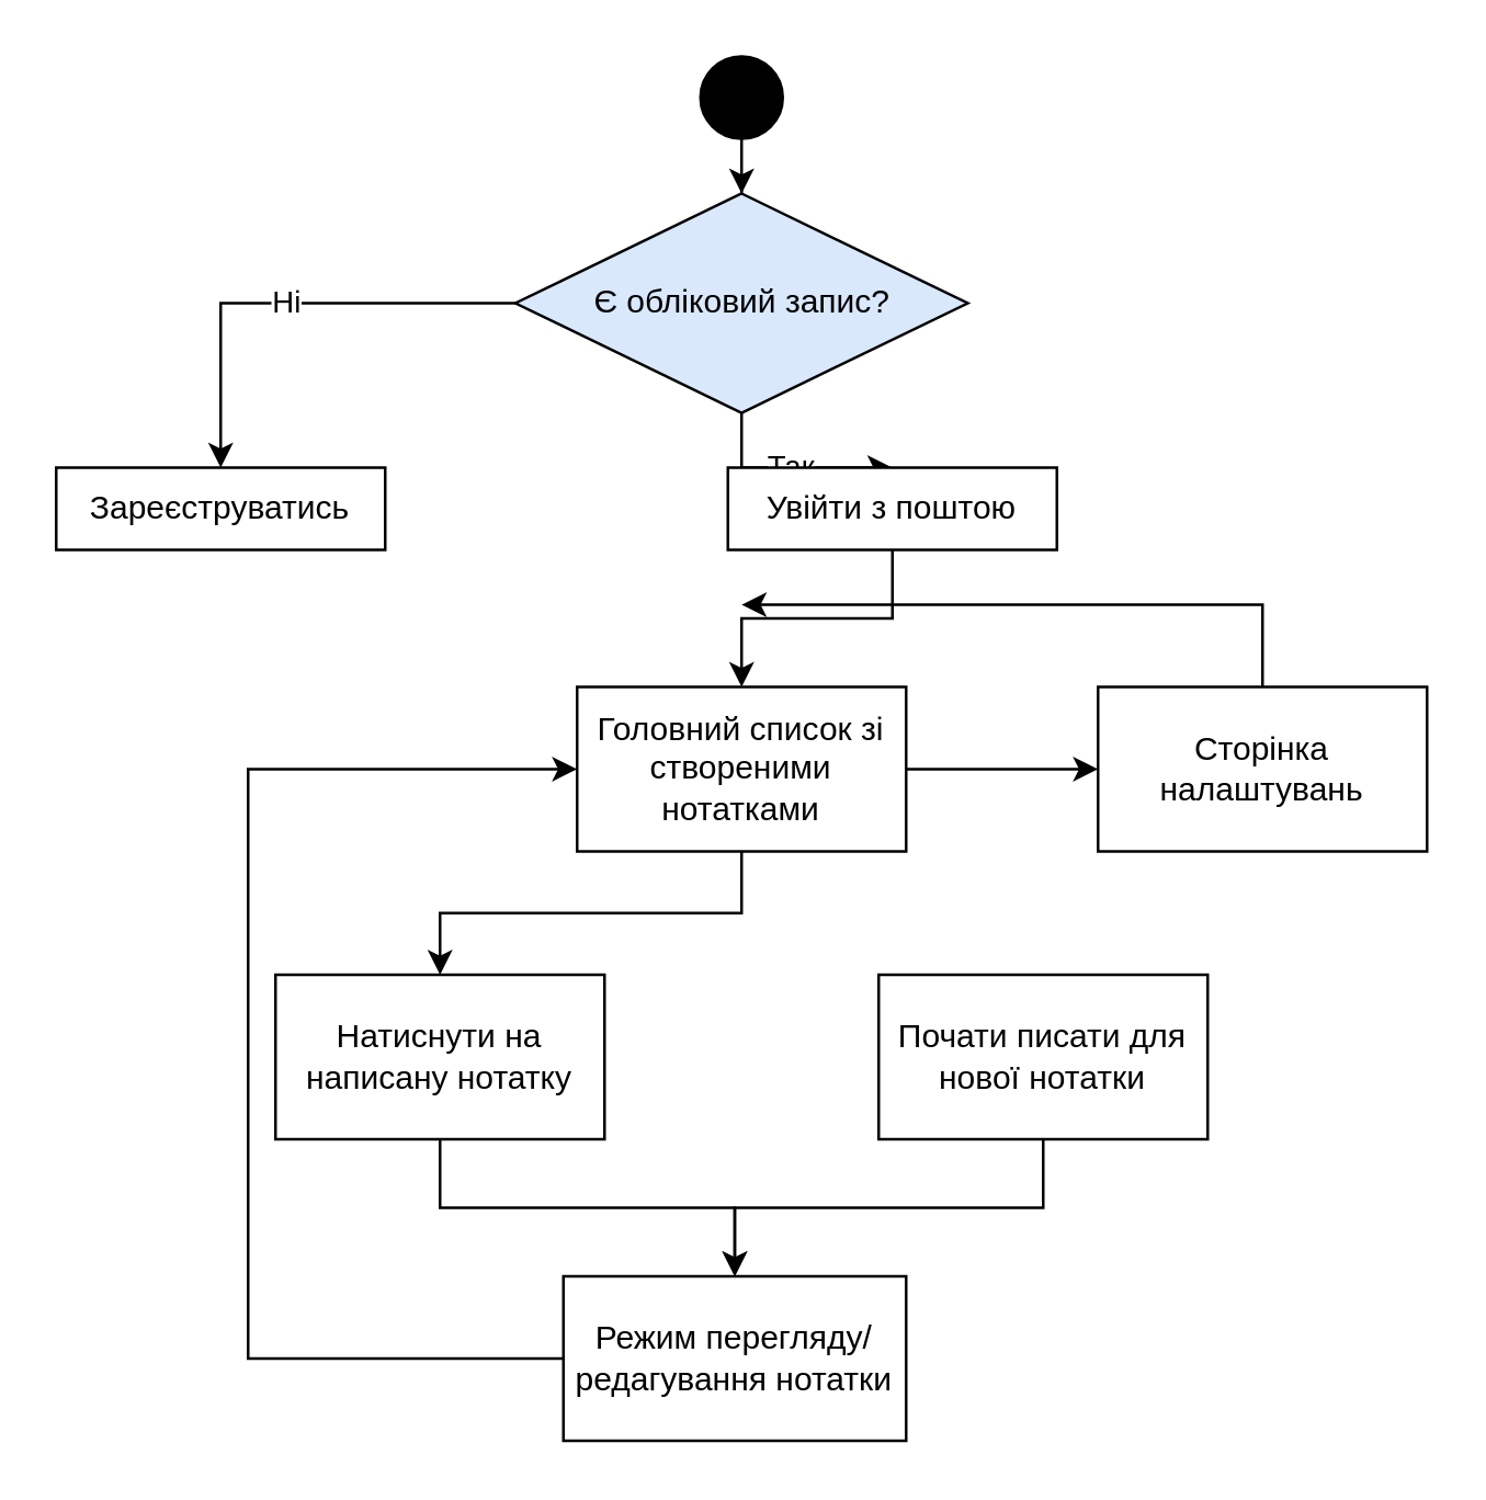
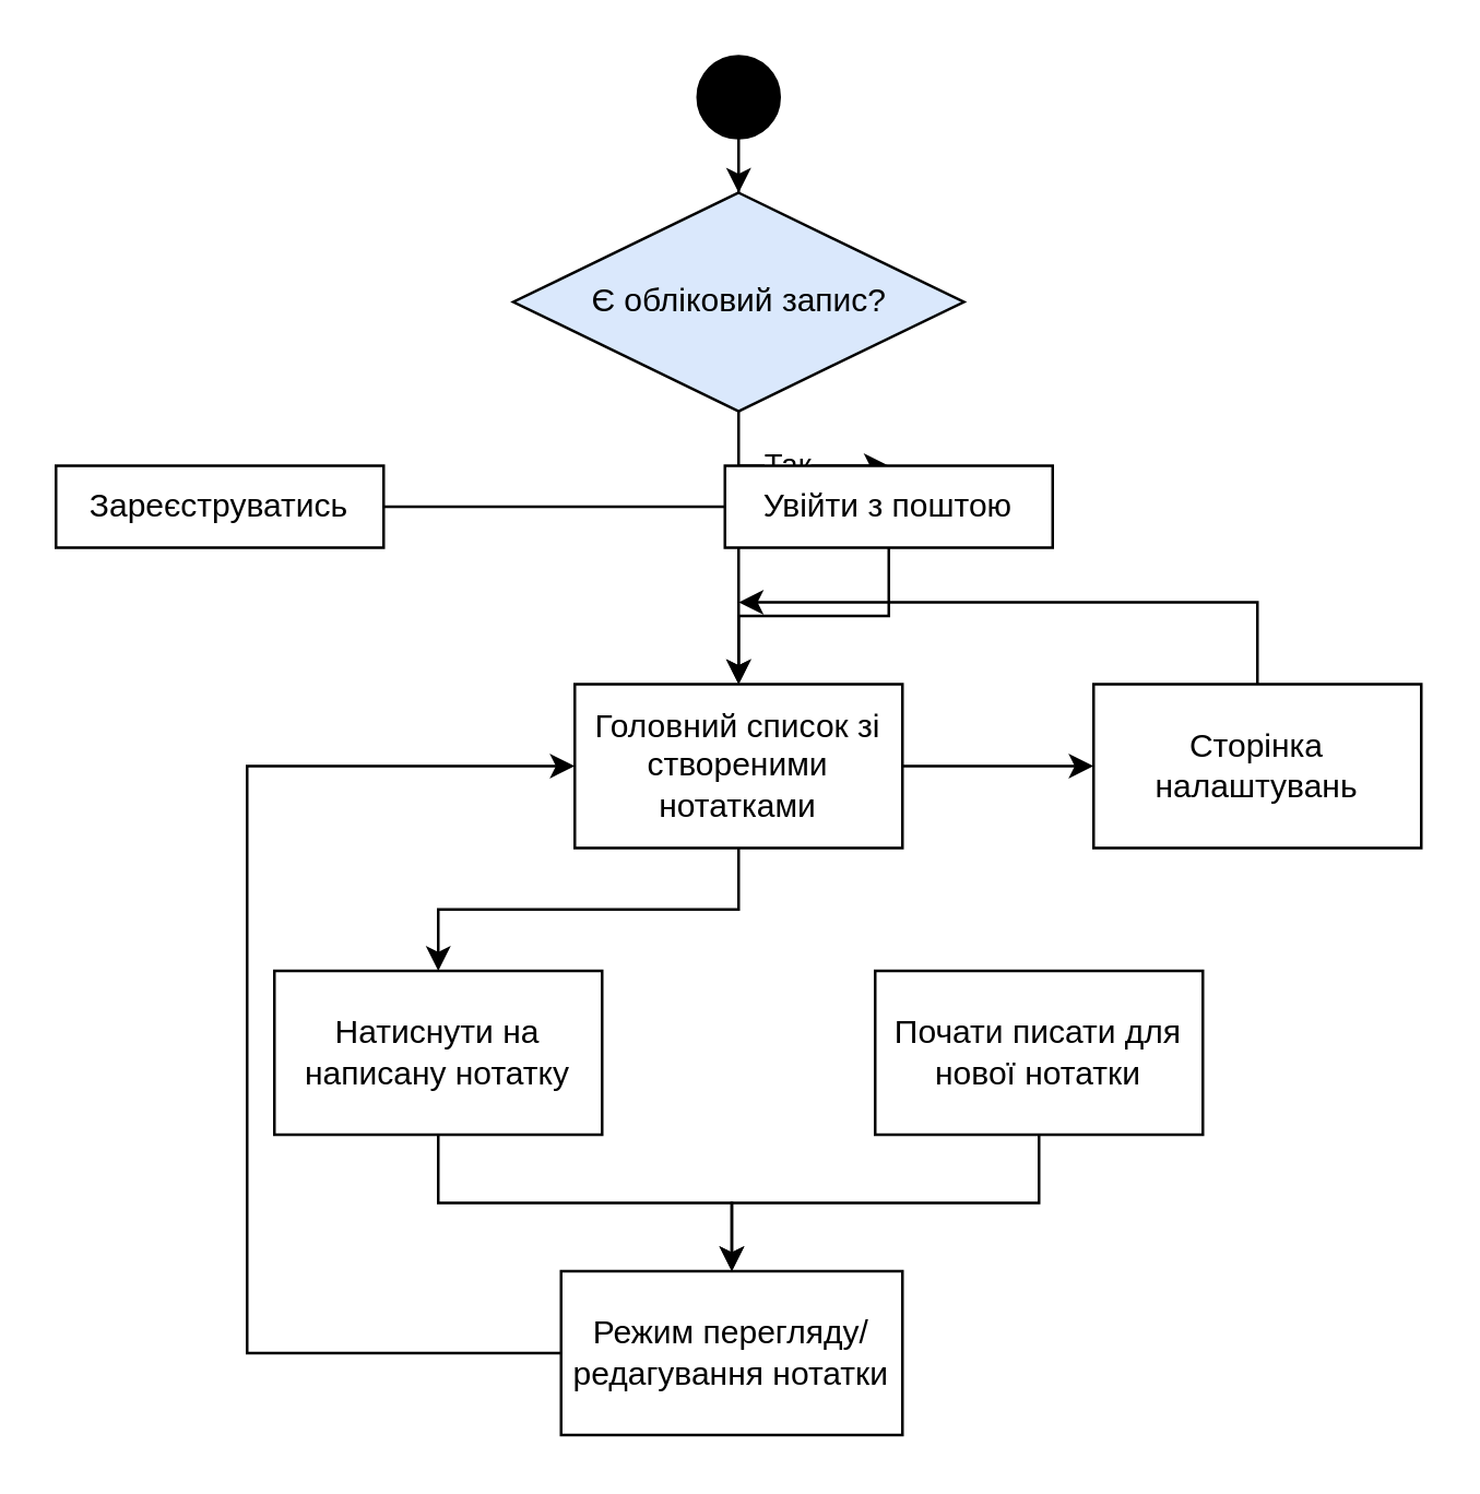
  <mxCell id="0" />
  <mxCell id="1" parent="0" />
  <mxCell id="2" style="edgeStyle=orthogonalEdgeStyle;rounded=0;orthogonalLoop=1;jettySize=auto;html=1;" parent="1" source="3" target="6" edge="1"><mxGeometry relative="1" as="geometry" /></mxCell>
  <mxCell id="3" value="" style="ellipse;whiteSpace=wrap;html=1;aspect=fixed;fillColor=#000000;" parent="1" vertex="1"><mxGeometry x="255" y="20" width="30" height="30" as="geometry" /></mxCell>
- <mxCell id="4" value="Ні" style="edgeStyle=orthogonalEdgeStyle;rounded=0;orthogonalLoop=1;jettySize=auto;html=1;" parent="1" source="6" target="8" edge="1"><mxGeometry relative="1" as="geometry" /></mxCell>
  <mxCell id="5" value="Так" style="edgeStyle=orthogonalEdgeStyle;rounded=0;orthogonalLoop=1;jettySize=auto;html=1;" parent="1" source="6" target="10" edge="1"><mxGeometry relative="1" as="geometry" /></mxCell>
  <mxCell id="6" value="Є обліковий запис?" style="rhombus;whiteSpace=wrap;html=1;fillColor=#dae8fc;" parent="1" vertex="1"><mxGeometry x="187.5" y="70" width="165" height="80" as="geometry" /></mxCell>
+ <mxCell id="7" value="" style="edgeStyle=orthogonalEdgeStyle;rounded=0;orthogonalLoop=1;jettySize=auto;html=1;" parent="1" source="8" target="13" edge="1"><mxGeometry relative="1" as="geometry" /></mxCell>
  <mxCell id="8" value="Зареєструватись" style="whiteSpace=wrap;html=1;" parent="1" vertex="1"><mxGeometry x="20" y="170" width="120" height="30" as="geometry" /></mxCell>
  <mxCell id="9" style="edgeStyle=orthogonalEdgeStyle;rounded=0;orthogonalLoop=1;jettySize=auto;html=1;" parent="1" source="10" target="13" edge="1"><mxGeometry relative="1" as="geometry" /></mxCell>
  <mxCell id="10" value="Увійти з поштою" style="whiteSpace=wrap;html=1;" parent="1" vertex="1"><mxGeometry x="265" y="170" width="120" height="30" as="geometry" /></mxCell>
  <mxCell id="11" value="" style="edgeStyle=orthogonalEdgeStyle;rounded=0;orthogonalLoop=1;jettySize=auto;html=1;" parent="1" source="13" target="15" edge="1"><mxGeometry relative="1" as="geometry" /></mxCell>
  <mxCell id="12" value="" style="edgeStyle=orthogonalEdgeStyle;rounded=0;orthogonalLoop=1;jettySize=auto;html=1;" parent="1" source="13" target="21" edge="1"><mxGeometry relative="1" as="geometry" /></mxCell>
  <mxCell id="13" value="Головний список зі створеними нотатками" style="whiteSpace=wrap;html=1;" parent="1" vertex="1"><mxGeometry x="210" y="250" width="120" height="60" as="geometry" /></mxCell>
  <mxCell id="14" value="" style="edgeStyle=orthogonalEdgeStyle;rounded=0;orthogonalLoop=1;jettySize=auto;html=1;" parent="1" source="15" target="19" edge="1"><mxGeometry relative="1" as="geometry" /></mxCell>
  <mxCell id="15" value="Натиснути на написану нотатку" style="whiteSpace=wrap;html=1;" parent="1" vertex="1"><mxGeometry x="100" y="355" width="120" height="60" as="geometry" /></mxCell>
  <mxCell id="16" style="edgeStyle=orthogonalEdgeStyle;rounded=0;orthogonalLoop=1;jettySize=auto;html=1;" parent="1" source="17" target="19" edge="1"><mxGeometry relative="1" as="geometry" /></mxCell>
  <mxCell id="17" value="Почати писати для нової нотатки" style="whiteSpace=wrap;html=1;" parent="1" vertex="1"><mxGeometry x="320" y="355" width="120" height="60" as="geometry" /></mxCell>
  <mxCell id="18" style="edgeStyle=orthogonalEdgeStyle;rounded=0;orthogonalLoop=1;jettySize=auto;html=1;" parent="1" source="19" target="13" edge="1"><mxGeometry relative="1" as="geometry"><Array as="points"><mxPoint x="90" y="495" /><mxPoint x="90" y="280" /></Array></mxGeometry></mxCell>
  <mxCell id="19" value="Режим перегляду/редагування нотатки" style="whiteSpace=wrap;html=1;" parent="1" vertex="1"><mxGeometry x="205" y="465" width="125" height="60" as="geometry" /></mxCell>
  <mxCell id="20" style="edgeStyle=orthogonalEdgeStyle;rounded=0;orthogonalLoop=1;jettySize=auto;html=1;" parent="1" source="21" edge="1"><mxGeometry relative="1" as="geometry"><mxPoint x="270" y="220" as="targetPoint" /><Array as="points"><mxPoint x="460" y="220" /></Array></mxGeometry></mxCell>
  <mxCell id="21" value="Сторінка налаштувань" style="whiteSpace=wrap;html=1;" parent="1" vertex="1"><mxGeometry x="400" y="250" width="120" height="60" as="geometry" /></mxCell>
